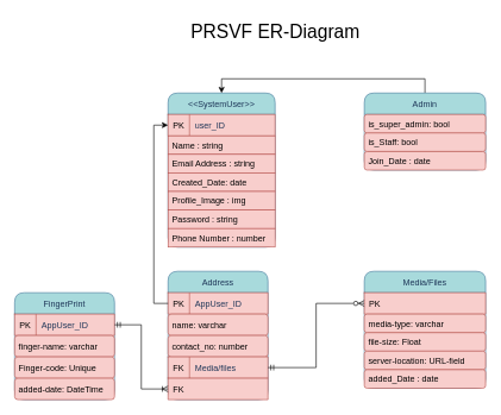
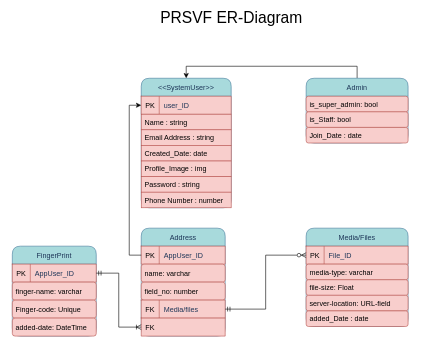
  <mxCell id="0" />
  <mxCell id="1" parent="0" />
  <mxCell id="2" value="&lt;&lt;SystemUser&gt;&gt;" style="swimlane;fontStyle=0;childLayout=stackLayout;horizontal=1;startSize=30;horizontalStack=0;resizeParent=1;resizeParentMax=0;resizeLast=0;collapsible=1;marginBottom=0;rounded=1;fontColor=#1D3557;strokeColor=#457B9D;fillColor=#A8DADC;" vertex="1" parent="1"><mxGeometry x="235" y="130" width="150" height="216" as="geometry" /></mxCell>
  <mxCell id="3" value="" style="shape=table;startSize=0;container=1;collapsible=1;childLayout=tableLayout;fixedRows=1;rowLines=0;fontStyle=0;align=center;resizeLast=1;strokeColor=#b85450;fillColor=#f8cecc;rounded=1;sketch=0;fontColor=#000000;" vertex="1" parent="2"><mxGeometry y="30" width="150" height="30" as="geometry" /></mxCell>
  <mxCell id="4" value="" style="shape=partialRectangle;collapsible=0;dropTarget=0;pointerEvents=0;fillColor=none;top=0;left=0;bottom=0;right=0;points=[[0,0.5],[1,0.5]];portConstraint=eastwest;rounded=0;sketch=0;fontColor=#1D3557;strokeColor=#457B9D;" vertex="1" parent="3"><mxGeometry width="150" height="30" as="geometry" /></mxCell>
  <mxCell id="5" value="PK" style="shape=partialRectangle;connectable=0;fillColor=none;top=0;left=0;bottom=0;right=0;fontStyle=0;overflow=hidden;rounded=0;sketch=0;fontColor=#000000;strokeColor=#457B9D;" vertex="1" parent="4"><mxGeometry width="30" height="30" as="geometry"><mxRectangle width="30" height="30" as="alternateBounds" /></mxGeometry></mxCell>
  <mxCell id="6" value="user_ID" style="shape=partialRectangle;connectable=0;fillColor=none;top=0;left=0;bottom=0;right=0;align=left;spacingLeft=6;fontStyle=0;overflow=hidden;rounded=0;sketch=0;fontColor=#1D3557;strokeColor=#457B9D;" vertex="1" parent="4"><mxGeometry x="30" width="120" height="30" as="geometry"><mxRectangle width="120" height="30" as="alternateBounds" /></mxGeometry></mxCell>
  <mxCell id="7" value="Name : string" style="text;align=left;verticalAlign=top;spacingLeft=4;spacingRight=4;overflow=hidden;rotatable=0;points=[[0,0.5],[1,0.5]];portConstraint=eastwest;fillColor=#f8cecc;strokeColor=#b85450;" vertex="1" parent="2"><mxGeometry y="60" width="150" height="26" as="geometry" /></mxCell>
  <mxCell id="8" value="Email Address : string" style="text;align=left;verticalAlign=top;spacingLeft=4;spacingRight=4;overflow=hidden;rotatable=0;points=[[0,0.5],[1,0.5]];portConstraint=eastwest;rounded=0;shadow=0;html=0;fillColor=#f8cecc;strokeColor=#b85450;" vertex="1" parent="2"><mxGeometry y="86" width="150" height="26" as="geometry" /></mxCell>
  <mxCell id="9" value="Created_Date: date" style="text;align=left;verticalAlign=top;spacingLeft=4;spacingRight=4;overflow=hidden;rotatable=0;points=[[0,0.5],[1,0.5]];portConstraint=eastwest;rounded=0;shadow=0;html=0;fillColor=#f8cecc;strokeColor=#b85450;" vertex="1" parent="2"><mxGeometry y="112" width="150" height="26" as="geometry" /></mxCell>
  <mxCell id="10" value="Profile_Image : img" style="text;align=left;verticalAlign=top;spacingLeft=4;spacingRight=4;overflow=hidden;rotatable=0;points=[[0,0.5],[1,0.5]];portConstraint=eastwest;rounded=0;shadow=0;html=0;fillColor=#f8cecc;strokeColor=#b85450;" vertex="1" parent="2"><mxGeometry y="138" width="150" height="26" as="geometry" /></mxCell>
  <mxCell id="11" value="Password : string" style="text;align=left;verticalAlign=top;spacingLeft=4;spacingRight=4;overflow=hidden;rotatable=0;points=[[0,0.5],[1,0.5]];portConstraint=eastwest;rounded=0;shadow=0;html=0;fillColor=#f8cecc;strokeColor=#b85450;" vertex="1" parent="2"><mxGeometry y="164" width="150" height="26" as="geometry" /></mxCell>
  <mxCell id="12" value="Phone Number : number" style="text;align=left;verticalAlign=top;spacingLeft=4;spacingRight=4;overflow=hidden;rotatable=0;points=[[0,0.5],[1,0.5]];portConstraint=eastwest;rounded=0;shadow=0;html=0;fillColor=#f8cecc;strokeColor=#b85450;" vertex="1" parent="2"><mxGeometry y="190" width="150" height="26" as="geometry" /></mxCell>
  <mxCell id="13" value="Address" style="swimlane;fontStyle=0;childLayout=stackLayout;horizontal=1;startSize=30;horizontalStack=0;resizeParent=1;resizeParentMax=0;resizeLast=0;collapsible=1;marginBottom=0;rounded=1;fontColor=#1D3557;strokeColor=#457B9D;fillColor=#A8DADC;" vertex="1" parent="1"><mxGeometry x="235" y="380" width="140" height="180" as="geometry" /></mxCell>
  <mxCell id="14" value="" style="shape=table;startSize=0;container=1;collapsible=1;childLayout=tableLayout;fixedRows=1;rowLines=0;fontStyle=0;align=center;resizeLast=1;strokeColor=#b85450;fillColor=#f8cecc;rounded=1;sketch=0;fontColor=#000000;" vertex="1" parent="13"><mxGeometry y="30" width="140" height="30" as="geometry" /></mxCell>
  <mxCell id="15" value="" style="shape=partialRectangle;collapsible=0;dropTarget=0;pointerEvents=0;fillColor=none;top=0;left=0;bottom=0;right=0;points=[[0,0.5],[1,0.5]];portConstraint=eastwest;rounded=0;sketch=0;fontColor=#1D3557;strokeColor=#457B9D;" vertex="1" parent="14"><mxGeometry width="140" height="30" as="geometry" /></mxCell>
  <mxCell id="16" value="PK" style="shape=partialRectangle;connectable=0;fillColor=none;top=0;left=0;bottom=0;right=0;fontStyle=0;overflow=hidden;rounded=0;sketch=0;fontColor=#000000;strokeColor=#457B9D;" vertex="1" parent="15"><mxGeometry width="30" height="30" as="geometry"><mxRectangle width="30" height="30" as="alternateBounds" /></mxGeometry></mxCell>
  <mxCell id="17" value="AppUser_ID" style="shape=partialRectangle;connectable=0;fillColor=none;top=0;left=0;bottom=0;right=0;align=left;spacingLeft=6;fontStyle=0;overflow=hidden;rounded=0;sketch=0;fontColor=#1D3557;strokeColor=#457B9D;" vertex="1" parent="15"><mxGeometry x="30" width="110" height="30" as="geometry"><mxRectangle width="110" height="30" as="alternateBounds" /></mxGeometry></mxCell>
  <mxCell id="18" value="name: varchar" style="text;strokeColor=#b85450;fillColor=#f8cecc;align=left;verticalAlign=middle;spacingLeft=4;spacingRight=4;overflow=hidden;points=[[0,0.5],[1,0.5]];portConstraint=eastwest;rotatable=0;rounded=1;" vertex="1" parent="13"><mxGeometry y="60" width="140" height="30" as="geometry" /></mxCell>
- <mxCell id="19" value="contact_no: number" style="text;strokeColor=#b85450;fillColor=#f8cecc;align=left;verticalAlign=middle;spacingLeft=4;spacingRight=4;overflow=hidden;points=[[0,0.5],[1,0.5]];portConstraint=eastwest;rotatable=0;rounded=1;" vertex="1" parent="13"><mxGeometry y="90" width="140" height="30" as="geometry" /></mxCell>
+ <mxCell id="19" value="field_no: number" style="text;strokeColor=#b85450;fillColor=#f8cecc;align=left;verticalAlign=middle;spacingLeft=4;spacingRight=4;overflow=hidden;points=[[0,0.5],[1,0.5]];portConstraint=eastwest;rotatable=0;rounded=1;" vertex="1" parent="13"><mxGeometry y="90" width="140" height="30" as="geometry" /></mxCell>
  <mxCell id="20" value="" style="shape=table;startSize=0;container=1;collapsible=1;childLayout=tableLayout;fixedRows=1;rowLines=0;fontStyle=0;align=center;resizeLast=1;strokeColor=#b85450;fillColor=#f8cecc;rounded=1;sketch=0;fontColor=#000000;" vertex="1" parent="13"><mxGeometry y="120" width="140" height="30" as="geometry" /></mxCell>
  <mxCell id="21" value="" style="shape=partialRectangle;collapsible=0;dropTarget=0;pointerEvents=0;fillColor=none;top=0;left=0;bottom=0;right=0;points=[[0,0.5],[1,0.5]];portConstraint=eastwest;rounded=0;sketch=0;fontColor=#1D3557;strokeColor=#457B9D;" vertex="1" parent="20"><mxGeometry width="140" height="30" as="geometry" /></mxCell>
  <mxCell id="22" value="FK" style="shape=partialRectangle;connectable=0;fillColor=none;top=0;left=0;bottom=0;right=0;fontStyle=0;overflow=hidden;rounded=0;sketch=0;fontColor=#000000;strokeColor=#457B9D;" vertex="1" parent="21"><mxGeometry width="30" height="30" as="geometry"><mxRectangle width="30" height="30" as="alternateBounds" /></mxGeometry></mxCell>
  <mxCell id="23" value="Media/files" style="shape=partialRectangle;connectable=0;fillColor=none;top=0;left=0;bottom=0;right=0;align=left;spacingLeft=6;fontStyle=0;overflow=hidden;rounded=0;sketch=0;fontColor=#1D3557;strokeColor=#457B9D;" vertex="1" parent="21"><mxGeometry x="30" width="110" height="30" as="geometry"><mxRectangle width="110" height="30" as="alternateBounds" /></mxGeometry></mxCell>
  <mxCell id="24" value="" style="shape=table;startSize=0;container=1;collapsible=1;childLayout=tableLayout;fixedRows=1;rowLines=0;fontStyle=0;align=center;resizeLast=1;strokeColor=#b85450;fillColor=#f8cecc;rounded=1;sketch=0;fontColor=#000000;" vertex="1" parent="13"><mxGeometry y="150" width="140" height="30" as="geometry" /></mxCell>
  <mxCell id="25" value="" style="shape=partialRectangle;collapsible=0;dropTarget=0;pointerEvents=0;fillColor=none;top=0;left=0;bottom=0;right=0;points=[[0,0.5],[1,0.5]];portConstraint=eastwest;rounded=0;sketch=0;fontColor=#1D3557;strokeColor=#457B9D;" vertex="1" parent="24"><mxGeometry width="140" height="30" as="geometry" /></mxCell>
  <mxCell id="26" value="FK" style="shape=partialRectangle;connectable=0;fillColor=none;top=0;left=0;bottom=0;right=0;fontStyle=0;overflow=hidden;rounded=0;sketch=0;fontColor=#000000;strokeColor=#457B9D;" vertex="1" parent="25"><mxGeometry width="30" height="30" as="geometry"><mxRectangle width="30" height="30" as="alternateBounds" /></mxGeometry></mxCell>
  <mxCell id="27" style="edgeStyle=orthogonalEdgeStyle;rounded=0;orthogonalLoop=1;jettySize=auto;html=1;exitX=0;exitY=0.5;exitDx=0;exitDy=0;entryX=0;entryY=0.5;entryDx=0;entryDy=0;" edge="1" parent="1" source="15" target="4"><mxGeometry relative="1" as="geometry" /></mxCell>
  <mxCell id="28" style="edgeStyle=orthogonalEdgeStyle;rounded=0;orthogonalLoop=1;jettySize=auto;html=1;exitX=0.5;exitY=0;exitDx=0;exitDy=0;entryX=0.5;entryY=0;entryDx=0;entryDy=0;startArrow=none;startFill=0;endArrow=classic;endFill=1;" edge="1" parent="1" source="29" target="2"><mxGeometry relative="1" as="geometry" /></mxCell>
  <mxCell id="29" value="Admin" style="swimlane;fontStyle=0;childLayout=stackLayout;horizontal=1;startSize=30;horizontalStack=0;resizeParent=1;resizeParentMax=0;resizeLast=0;collapsible=1;marginBottom=0;rounded=1;fontColor=#1D3557;strokeColor=#457B9D;fillColor=#A8DADC;" vertex="1" parent="1"><mxGeometry x="510" y="130" width="170" height="108" as="geometry" /></mxCell>
  <mxCell id="30" value="is_super_admin: bool" style="text;align=left;verticalAlign=top;spacingLeft=4;spacingRight=4;overflow=hidden;rotatable=0;points=[[0,0.5],[1,0.5]];portConstraint=eastwest;fillColor=#f8cecc;strokeColor=#b85450;rounded=1;" vertex="1" parent="29"><mxGeometry y="30" width="170" height="26" as="geometry" /></mxCell>
  <mxCell id="31" value="is_Staff: bool" style="text;align=left;verticalAlign=top;spacingLeft=4;spacingRight=4;overflow=hidden;rotatable=0;points=[[0,0.5],[1,0.5]];portConstraint=eastwest;fillColor=#f8cecc;strokeColor=#b85450;rounded=1;" vertex="1" parent="29"><mxGeometry y="56" width="170" height="26" as="geometry" /></mxCell>
  <mxCell id="32" value="Join_Date : date" style="text;align=left;verticalAlign=top;spacingLeft=4;spacingRight=4;overflow=hidden;rotatable=0;points=[[0,0.5],[1,0.5]];portConstraint=eastwest;fillColor=#f8cecc;strokeColor=#b85450;rounded=1;" vertex="1" parent="29"><mxGeometry y="82" width="170" height="26" as="geometry" /></mxCell>
  <mxCell id="33" value="FingerPrint" style="swimlane;fontStyle=0;childLayout=stackLayout;horizontal=1;startSize=30;horizontalStack=0;resizeParent=1;resizeParentMax=0;resizeLast=0;collapsible=1;marginBottom=0;rounded=1;fontColor=#1D3557;strokeColor=#457B9D;fillColor=#A8DADC;" vertex="1" parent="1"><mxGeometry x="20" y="410" width="140" height="150" as="geometry" /></mxCell>
  <mxCell id="34" value="" style="shape=table;startSize=0;container=1;collapsible=1;childLayout=tableLayout;fixedRows=1;rowLines=0;fontStyle=0;align=center;resizeLast=1;strokeColor=#b85450;fillColor=#f8cecc;rounded=1;sketch=0;fontColor=#000000;" vertex="1" parent="33"><mxGeometry y="30" width="140" height="30" as="geometry" /></mxCell>
  <mxCell id="35" value="" style="shape=partialRectangle;collapsible=0;dropTarget=0;pointerEvents=0;fillColor=none;top=0;left=0;bottom=0;right=0;points=[[0,0.5],[1,0.5]];portConstraint=eastwest;rounded=0;sketch=0;fontColor=#1D3557;strokeColor=#457B9D;" vertex="1" parent="34"><mxGeometry width="140" height="30" as="geometry" /></mxCell>
  <mxCell id="36" value="PK" style="shape=partialRectangle;connectable=0;fillColor=none;top=0;left=0;bottom=0;right=0;fontStyle=0;overflow=hidden;rounded=0;sketch=0;fontColor=#000000;strokeColor=#457B9D;" vertex="1" parent="35"><mxGeometry width="30" height="30" as="geometry"><mxRectangle width="30" height="30" as="alternateBounds" /></mxGeometry></mxCell>
  <mxCell id="37" value="AppUser_ID" style="shape=partialRectangle;connectable=0;fillColor=none;top=0;left=0;bottom=0;right=0;align=left;spacingLeft=6;fontStyle=0;overflow=hidden;rounded=0;sketch=0;fontColor=#1D3557;strokeColor=#457B9D;" vertex="1" parent="35"><mxGeometry x="30" width="110" height="30" as="geometry"><mxRectangle width="110" height="30" as="alternateBounds" /></mxGeometry></mxCell>
  <mxCell id="38" value="finger-name: varchar" style="text;strokeColor=#b85450;fillColor=#f8cecc;align=left;verticalAlign=middle;spacingLeft=4;spacingRight=4;overflow=hidden;points=[[0,0.5],[1,0.5]];portConstraint=eastwest;rotatable=0;rounded=1;" vertex="1" parent="33"><mxGeometry y="60" width="140" height="30" as="geometry" /></mxCell>
  <mxCell id="39" value="Finger-code: Unique" style="text;strokeColor=#b85450;fillColor=#f8cecc;align=left;verticalAlign=middle;spacingLeft=4;spacingRight=4;overflow=hidden;points=[[0,0.5],[1,0.5]];portConstraint=eastwest;rotatable=0;rounded=1;" vertex="1" parent="33"><mxGeometry y="90" width="140" height="30" as="geometry" /></mxCell>
  <mxCell id="40" value="added-date: DateTime" style="text;strokeColor=#b85450;fillColor=#f8cecc;align=left;verticalAlign=middle;spacingLeft=4;spacingRight=4;overflow=hidden;points=[[0,0.5],[1,0.5]];portConstraint=eastwest;rotatable=0;rounded=1;" vertex="1" parent="33"><mxGeometry y="120" width="140" height="30" as="geometry" /></mxCell>
  <mxCell id="41" style="edgeStyle=orthogonalEdgeStyle;rounded=0;orthogonalLoop=1;jettySize=auto;html=1;exitX=1;exitY=0.5;exitDx=0;exitDy=0;entryX=0;entryY=0.5;entryDx=0;entryDy=0;endArrow=ERoneToMany;endFill=0;startArrow=ERmandOne;startFill=0;" edge="1" parent="1" source="35" target="25"><mxGeometry relative="1" as="geometry" /></mxCell>
- <mxCell id="42" value="&lt;font style=&quot;font-size: 26px;&quot;&gt;PRSVF ER-Diagram&lt;/font&gt;" style="text;html=1;align=center;verticalAlign=middle;resizable=0;points=[];autosize=1;strokeColor=none;fillColor=none;" vertex="1" parent="1"><mxGeometry x="260" y="35" width="250" height="20" as="geometry" /></mxCell>
+ <mxCell id="42" value="&lt;font style=&quot;font-size: 26px;&quot;&gt;PRSVF ER-Diagram&lt;/font&gt;" style="text;html=1;align=center;verticalAlign=middle;resizable=0;points=[];autosize=1;strokeColor=none;fillColor=none;" vertex="1" parent="1"><mxGeometry x="260" y="20" width="250" height="20" as="geometry" /></mxCell>
  <mxCell id="43" value="Media/Files" style="swimlane;fontStyle=0;childLayout=stackLayout;horizontal=1;startSize=30;horizontalStack=0;resizeParent=1;resizeParentMax=0;resizeLast=0;collapsible=1;marginBottom=0;rounded=1;fontColor=#1D3557;strokeColor=#457B9D;fillColor=#A8DADC;" vertex="1" parent="1"><mxGeometry x="510" y="380" width="170" height="164" as="geometry" /></mxCell>
  <mxCell id="44" value="" style="shape=table;startSize=0;container=1;collapsible=1;childLayout=tableLayout;fixedRows=1;rowLines=0;fontStyle=0;align=center;resizeLast=1;strokeColor=#b85450;fillColor=#f8cecc;rounded=1;sketch=0;fontColor=#000000;" vertex="1" parent="43"><mxGeometry y="30" width="170" height="30" as="geometry" /></mxCell>
  <mxCell id="45" value="" style="shape=partialRectangle;collapsible=0;dropTarget=0;pointerEvents=0;fillColor=none;top=0;left=0;bottom=0;right=0;points=[[0,0.5],[1,0.5]];portConstraint=eastwest;rounded=0;sketch=0;fontColor=#1D3557;strokeColor=#457B9D;" vertex="1" parent="44"><mxGeometry width="170" height="30" as="geometry" /></mxCell>
  <mxCell id="46" value="PK" style="shape=partialRectangle;connectable=0;fillColor=none;top=0;left=0;bottom=0;right=0;fontStyle=0;overflow=hidden;rounded=0;sketch=0;fontColor=#000000;strokeColor=#457B9D;" vertex="1" parent="45"><mxGeometry width="30" height="30" as="geometry"><mxRectangle width="30" height="30" as="alternateBounds" /></mxGeometry></mxCell>
+ <mxCell id="47" value="File_ID" style="shape=partialRectangle;connectable=0;fillColor=none;top=0;left=0;bottom=0;right=0;align=left;spacingLeft=6;fontStyle=0;overflow=hidden;rounded=0;sketch=0;fontColor=#1D3557;strokeColor=#457B9D;" vertex="1" parent="45"><mxGeometry x="30" width="140" height="30" as="geometry"><mxRectangle width="140" height="30" as="alternateBounds" /></mxGeometry></mxCell>
  <mxCell id="48" value="media-type: varchar" style="text;align=left;verticalAlign=top;spacingLeft=4;spacingRight=4;overflow=hidden;rotatable=0;points=[[0,0.5],[1,0.5]];portConstraint=eastwest;fillColor=#f8cecc;strokeColor=#b85450;rounded=1;" vertex="1" parent="43"><mxGeometry y="60" width="170" height="26" as="geometry" /></mxCell>
  <mxCell id="49" value="file-size: Float" style="text;align=left;verticalAlign=top;spacingLeft=4;spacingRight=4;overflow=hidden;rotatable=0;points=[[0,0.5],[1,0.5]];portConstraint=eastwest;fillColor=#f8cecc;strokeColor=#b85450;rounded=1;" vertex="1" parent="43"><mxGeometry y="86" width="170" height="26" as="geometry" /></mxCell>
  <mxCell id="50" value="server-location: URL-field" style="text;align=left;verticalAlign=top;spacingLeft=4;spacingRight=4;overflow=hidden;rotatable=0;points=[[0,0.5],[1,0.5]];portConstraint=eastwest;fillColor=#f8cecc;strokeColor=#b85450;rounded=1;" vertex="1" parent="43"><mxGeometry y="112" width="170" height="26" as="geometry" /></mxCell>
  <mxCell id="51" value="added_Date : date" style="text;align=left;verticalAlign=top;spacingLeft=4;spacingRight=4;overflow=hidden;rotatable=0;points=[[0,0.5],[1,0.5]];portConstraint=eastwest;fillColor=#f8cecc;strokeColor=#b85450;rounded=1;" vertex="1" parent="43"><mxGeometry y="138" width="170" height="26" as="geometry" /></mxCell>
  <mxCell id="52" style="edgeStyle=orthogonalEdgeStyle;rounded=0;orthogonalLoop=1;jettySize=auto;html=1;exitX=0;exitY=0.5;exitDx=0;exitDy=0;entryX=1;entryY=0.5;entryDx=0;entryDy=0;fontSize=26;startArrow=ERzeroToMany;startFill=0;endArrow=ERmandOne;endFill=0;" edge="1" parent="1" source="45" target="21"><mxGeometry relative="1" as="geometry" /></mxCell>
